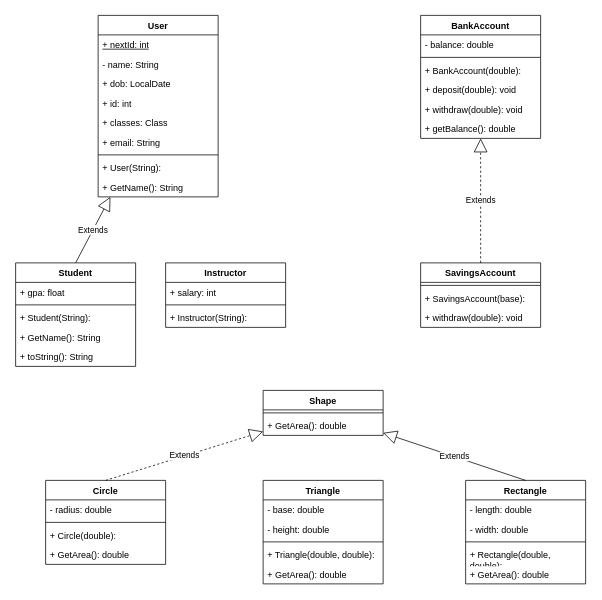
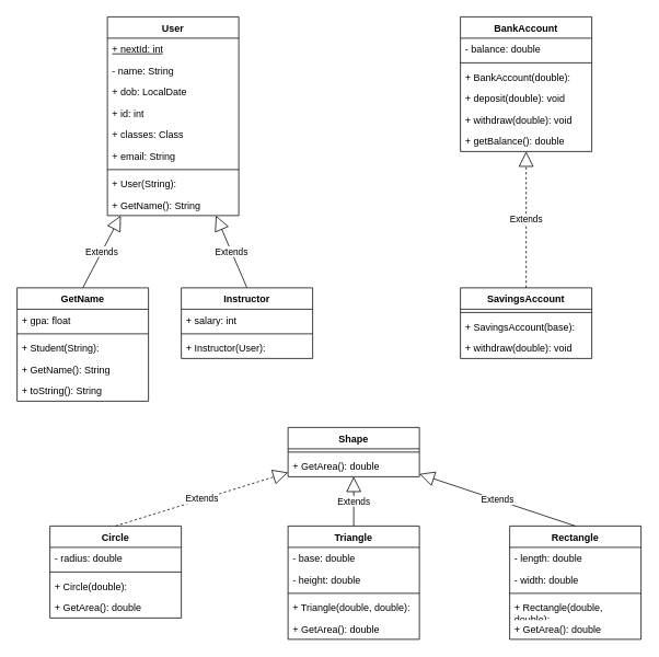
  <mxCell id="0" />
  <mxCell id="1" parent="0" />
  <mxCell id="2" value="User" style="swimlane;fontStyle=1;align=center;verticalAlign=top;childLayout=stackLayout;horizontal=1;startSize=26;horizontalStack=0;resizeParent=1;resizeParentMax=0;resizeLast=0;collapsible=1;marginBottom=0;whiteSpace=wrap;html=1;" vertex="1" parent="1"><mxGeometry x="130" y="20" width="160" height="242" as="geometry" /></mxCell>
  <mxCell id="3" value="&lt;u&gt;+ nextId: int&lt;/u&gt;" style="text;strokeColor=none;fillColor=none;align=left;verticalAlign=top;spacingLeft=4;spacingRight=4;overflow=hidden;rotatable=0;points=[[0,0.5],[1,0.5]];portConstraint=eastwest;whiteSpace=wrap;html=1;" vertex="1" parent="2"><mxGeometry y="26" width="160" height="26" as="geometry" /></mxCell>
  <mxCell id="4" value="- name: String" style="text;strokeColor=none;fillColor=none;align=left;verticalAlign=top;spacingLeft=4;spacingRight=4;overflow=hidden;rotatable=0;points=[[0,0.5],[1,0.5]];portConstraint=eastwest;whiteSpace=wrap;html=1;" vertex="1" parent="2"><mxGeometry y="52" width="160" height="26" as="geometry" /></mxCell>
  <mxCell id="5" value="+ dob: LocalDate" style="text;strokeColor=none;fillColor=none;align=left;verticalAlign=top;spacingLeft=4;spacingRight=4;overflow=hidden;rotatable=0;points=[[0,0.5],[1,0.5]];portConstraint=eastwest;whiteSpace=wrap;html=1;" vertex="1" parent="2"><mxGeometry y="78" width="160" height="26" as="geometry" /></mxCell>
  <mxCell id="6" value="+ id: int" style="text;strokeColor=none;fillColor=none;align=left;verticalAlign=top;spacingLeft=4;spacingRight=4;overflow=hidden;rotatable=0;points=[[0,0.5],[1,0.5]];portConstraint=eastwest;whiteSpace=wrap;html=1;" vertex="1" parent="2"><mxGeometry y="104" width="160" height="26" as="geometry" /></mxCell>
  <mxCell id="7" value="+ classes: Class" style="text;strokeColor=none;fillColor=none;align=left;verticalAlign=top;spacingLeft=4;spacingRight=4;overflow=hidden;rotatable=0;points=[[0,0.5],[1,0.5]];portConstraint=eastwest;whiteSpace=wrap;html=1;" vertex="1" parent="2"><mxGeometry y="130" width="160" height="26" as="geometry" /></mxCell>
  <mxCell id="8" value="+ email: String" style="text;strokeColor=none;fillColor=none;align=left;verticalAlign=top;spacingLeft=4;spacingRight=4;overflow=hidden;rotatable=0;points=[[0,0.5],[1,0.5]];portConstraint=eastwest;whiteSpace=wrap;html=1;" vertex="1" parent="2"><mxGeometry y="156" width="160" height="26" as="geometry" /></mxCell>
  <mxCell id="9" value="" style="line;strokeWidth=1;fillColor=none;align=left;verticalAlign=middle;spacingTop=-1;spacingLeft=3;spacingRight=3;rotatable=0;labelPosition=right;points=[];portConstraint=eastwest;strokeColor=inherit;" vertex="1" parent="2"><mxGeometry y="182" width="160" height="8" as="geometry" /></mxCell>
  <mxCell id="10" value="+ User(String):&amp;nbsp;" style="text;strokeColor=none;fillColor=none;align=left;verticalAlign=top;spacingLeft=4;spacingRight=4;overflow=hidden;rotatable=0;points=[[0,0.5],[1,0.5]];portConstraint=eastwest;whiteSpace=wrap;html=1;" vertex="1" parent="2"><mxGeometry y="190" width="160" height="26" as="geometry" /></mxCell>
  <mxCell id="11" value="+ GetName(): String&amp;nbsp;" style="text;strokeColor=none;fillColor=none;align=left;verticalAlign=top;spacingLeft=4;spacingRight=4;overflow=hidden;rotatable=0;points=[[0,0.5],[1,0.5]];portConstraint=eastwest;whiteSpace=wrap;html=1;" vertex="1" parent="2"><mxGeometry y="216" width="160" height="26" as="geometry" /></mxCell>
- <mxCell id="12" value="Student" style="swimlane;fontStyle=1;align=center;verticalAlign=top;childLayout=stackLayout;horizontal=1;startSize=26;horizontalStack=0;resizeParent=1;resizeParentMax=0;resizeLast=0;collapsible=1;marginBottom=0;whiteSpace=wrap;html=1;" vertex="1" parent="1"><mxGeometry x="20" y="350" width="160" height="138" as="geometry" /></mxCell>
+ <mxCell id="12" value="GetName" style="swimlane;fontStyle=1;align=center;verticalAlign=top;childLayout=stackLayout;horizontal=1;startSize=26;horizontalStack=0;resizeParent=1;resizeParentMax=0;resizeLast=0;collapsible=1;marginBottom=0;whiteSpace=wrap;html=1;" vertex="1" parent="1"><mxGeometry x="20" y="350" width="160" height="138" as="geometry" /></mxCell>
  <mxCell id="13" value="+ gpa: float" style="text;strokeColor=none;fillColor=none;align=left;verticalAlign=top;spacingLeft=4;spacingRight=4;overflow=hidden;rotatable=0;points=[[0,0.5],[1,0.5]];portConstraint=eastwest;whiteSpace=wrap;html=1;" vertex="1" parent="12"><mxGeometry y="26" width="160" height="26" as="geometry" /></mxCell>
  <mxCell id="14" value="" style="line;strokeWidth=1;fillColor=none;align=left;verticalAlign=middle;spacingTop=-1;spacingLeft=3;spacingRight=3;rotatable=0;labelPosition=right;points=[];portConstraint=eastwest;strokeColor=inherit;" vertex="1" parent="12"><mxGeometry y="52" width="160" height="8" as="geometry" /></mxCell>
  <mxCell id="15" value="+ Student(String):" style="text;strokeColor=none;fillColor=none;align=left;verticalAlign=top;spacingLeft=4;spacingRight=4;overflow=hidden;rotatable=0;points=[[0,0.5],[1,0.5]];portConstraint=eastwest;whiteSpace=wrap;html=1;" vertex="1" parent="12"><mxGeometry y="60" width="160" height="26" as="geometry" /></mxCell>
  <mxCell id="16" value="+ GetName(): String" style="text;strokeColor=none;fillColor=none;align=left;verticalAlign=top;spacingLeft=4;spacingRight=4;overflow=hidden;rotatable=0;points=[[0,0.5],[1,0.5]];portConstraint=eastwest;whiteSpace=wrap;html=1;" vertex="1" parent="12"><mxGeometry y="86" width="160" height="26" as="geometry" /></mxCell>
  <mxCell id="17" value="+ toString(): String" style="text;strokeColor=none;fillColor=none;align=left;verticalAlign=top;spacingLeft=4;spacingRight=4;overflow=hidden;rotatable=0;points=[[0,0.5],[1,0.5]];portConstraint=eastwest;whiteSpace=wrap;html=1;" vertex="1" parent="12"><mxGeometry y="112" width="160" height="26" as="geometry" /></mxCell>
  <mxCell id="18" value="Instructor" style="swimlane;fontStyle=1;align=center;verticalAlign=top;childLayout=stackLayout;horizontal=1;startSize=26;horizontalStack=0;resizeParent=1;resizeParentMax=0;resizeLast=0;collapsible=1;marginBottom=0;whiteSpace=wrap;html=1;" vertex="1" parent="1"><mxGeometry x="220" y="350" width="160" height="86" as="geometry" /></mxCell>
  <mxCell id="19" value="+ salary: int" style="text;strokeColor=none;fillColor=none;align=left;verticalAlign=top;spacingLeft=4;spacingRight=4;overflow=hidden;rotatable=0;points=[[0,0.5],[1,0.5]];portConstraint=eastwest;whiteSpace=wrap;html=1;" vertex="1" parent="18"><mxGeometry y="26" width="160" height="26" as="geometry" /></mxCell>
  <mxCell id="20" value="" style="line;strokeWidth=1;fillColor=none;align=left;verticalAlign=middle;spacingTop=-1;spacingLeft=3;spacingRight=3;rotatable=0;labelPosition=right;points=[];portConstraint=eastwest;strokeColor=inherit;" vertex="1" parent="18"><mxGeometry y="52" width="160" height="8" as="geometry" /></mxCell>
- <mxCell id="21" value="+ Instructor(String):&amp;nbsp;" style="text;strokeColor=none;fillColor=none;align=left;verticalAlign=top;spacingLeft=4;spacingRight=4;overflow=hidden;rotatable=0;points=[[0,0.5],[1,0.5]];portConstraint=eastwest;whiteSpace=wrap;html=1;" vertex="1" parent="18"><mxGeometry y="60" width="160" height="26" as="geometry" /></mxCell>
+ <mxCell id="21" value="+ Instructor(User):&amp;nbsp;" style="text;strokeColor=none;fillColor=none;align=left;verticalAlign=top;spacingLeft=4;spacingRight=4;overflow=hidden;rotatable=0;points=[[0,0.5],[1,0.5]];portConstraint=eastwest;whiteSpace=wrap;html=1;" vertex="1" parent="18"><mxGeometry y="60" width="160" height="26" as="geometry" /></mxCell>
  <mxCell id="22" value="BankAccount" style="swimlane;fontStyle=1;align=center;verticalAlign=top;childLayout=stackLayout;horizontal=1;startSize=26;horizontalStack=0;resizeParent=1;resizeParentMax=0;resizeLast=0;collapsible=1;marginBottom=0;whiteSpace=wrap;html=1;" vertex="1" parent="1"><mxGeometry x="560" y="20" width="160" height="164" as="geometry" /></mxCell>
  <mxCell id="23" value="- balance: double" style="text;strokeColor=none;fillColor=none;align=left;verticalAlign=top;spacingLeft=4;spacingRight=4;overflow=hidden;rotatable=0;points=[[0,0.5],[1,0.5]];portConstraint=eastwest;whiteSpace=wrap;html=1;" vertex="1" parent="22"><mxGeometry y="26" width="160" height="26" as="geometry" /></mxCell>
  <mxCell id="24" value="" style="line;strokeWidth=1;fillColor=none;align=left;verticalAlign=middle;spacingTop=-1;spacingLeft=3;spacingRight=3;rotatable=0;labelPosition=right;points=[];portConstraint=eastwest;strokeColor=inherit;" vertex="1" parent="22"><mxGeometry y="52" width="160" height="8" as="geometry" /></mxCell>
  <mxCell id="25" value="+ BankAccount(double):" style="text;strokeColor=none;fillColor=none;align=left;verticalAlign=top;spacingLeft=4;spacingRight=4;overflow=hidden;rotatable=0;points=[[0,0.5],[1,0.5]];portConstraint=eastwest;whiteSpace=wrap;html=1;" vertex="1" parent="22"><mxGeometry y="60" width="160" height="26" as="geometry" /></mxCell>
  <mxCell id="26" value="+ deposit(double): void" style="text;strokeColor=none;fillColor=none;align=left;verticalAlign=top;spacingLeft=4;spacingRight=4;overflow=hidden;rotatable=0;points=[[0,0.5],[1,0.5]];portConstraint=eastwest;whiteSpace=wrap;html=1;" vertex="1" parent="22"><mxGeometry y="86" width="160" height="26" as="geometry" /></mxCell>
  <mxCell id="27" value="+ withdraw(double): void" style="text;strokeColor=none;fillColor=none;align=left;verticalAlign=top;spacingLeft=4;spacingRight=4;overflow=hidden;rotatable=0;points=[[0,0.5],[1,0.5]];portConstraint=eastwest;whiteSpace=wrap;html=1;" vertex="1" parent="22"><mxGeometry y="112" width="160" height="26" as="geometry" /></mxCell>
  <mxCell id="28" value="+ getBalance(): double" style="text;strokeColor=none;fillColor=none;align=left;verticalAlign=top;spacingLeft=4;spacingRight=4;overflow=hidden;rotatable=0;points=[[0,0.5],[1,0.5]];portConstraint=eastwest;whiteSpace=wrap;html=1;" vertex="1" parent="22"><mxGeometry y="138" width="160" height="26" as="geometry" /></mxCell>
  <mxCell id="29" value="Circle" style="swimlane;fontStyle=1;align=center;verticalAlign=top;childLayout=stackLayout;horizontal=1;startSize=26;horizontalStack=0;resizeParent=1;resizeParentMax=0;resizeLast=0;collapsible=1;marginBottom=0;whiteSpace=wrap;html=1;" vertex="1" parent="1"><mxGeometry x="60" y="640" width="160" height="112" as="geometry" /></mxCell>
  <mxCell id="30" value="- radius: double" style="text;strokeColor=none;fillColor=none;align=left;verticalAlign=top;spacingLeft=4;spacingRight=4;overflow=hidden;rotatable=0;points=[[0,0.5],[1,0.5]];portConstraint=eastwest;whiteSpace=wrap;html=1;" vertex="1" parent="29"><mxGeometry y="26" width="160" height="26" as="geometry" /></mxCell>
  <mxCell id="31" value="" style="line;strokeWidth=1;fillColor=none;align=left;verticalAlign=middle;spacingTop=-1;spacingLeft=3;spacingRight=3;rotatable=0;labelPosition=right;points=[];portConstraint=eastwest;strokeColor=inherit;" vertex="1" parent="29"><mxGeometry y="52" width="160" height="8" as="geometry" /></mxCell>
  <mxCell id="32" value="+ Circle(double):" style="text;strokeColor=none;fillColor=none;align=left;verticalAlign=top;spacingLeft=4;spacingRight=4;overflow=hidden;rotatable=0;points=[[0,0.5],[1,0.5]];portConstraint=eastwest;whiteSpace=wrap;html=1;" vertex="1" parent="29"><mxGeometry y="60" width="160" height="26" as="geometry" /></mxCell>
  <mxCell id="33" value="+ GetArea(): double" style="text;strokeColor=none;fillColor=none;align=left;verticalAlign=top;spacingLeft=4;spacingRight=4;overflow=hidden;rotatable=0;points=[[0,0.5],[1,0.5]];portConstraint=eastwest;whiteSpace=wrap;html=1;" vertex="1" parent="29"><mxGeometry y="86" width="160" height="26" as="geometry" /></mxCell>
  <mxCell id="34" value="Rectangle" style="swimlane;fontStyle=1;align=center;verticalAlign=top;childLayout=stackLayout;horizontal=1;startSize=26;horizontalStack=0;resizeParent=1;resizeParentMax=0;resizeLast=0;collapsible=1;marginBottom=0;whiteSpace=wrap;html=1;" vertex="1" parent="1"><mxGeometry x="620" y="640" width="160" height="138" as="geometry" /></mxCell>
  <mxCell id="35" value="- length: double" style="text;strokeColor=none;fillColor=none;align=left;verticalAlign=top;spacingLeft=4;spacingRight=4;overflow=hidden;rotatable=0;points=[[0,0.5],[1,0.5]];portConstraint=eastwest;whiteSpace=wrap;html=1;" vertex="1" parent="34"><mxGeometry y="26" width="160" height="26" as="geometry" /></mxCell>
  <mxCell id="36" value="- width: double" style="text;strokeColor=none;fillColor=none;align=left;verticalAlign=top;spacingLeft=4;spacingRight=4;overflow=hidden;rotatable=0;points=[[0,0.5],[1,0.5]];portConstraint=eastwest;whiteSpace=wrap;html=1;" vertex="1" parent="34"><mxGeometry y="52" width="160" height="26" as="geometry" /></mxCell>
  <mxCell id="37" value="" style="line;strokeWidth=1;fillColor=none;align=left;verticalAlign=middle;spacingTop=-1;spacingLeft=3;spacingRight=3;rotatable=0;labelPosition=right;points=[];portConstraint=eastwest;strokeColor=inherit;" vertex="1" parent="34"><mxGeometry y="78" width="160" height="8" as="geometry" /></mxCell>
  <mxCell id="38" value="+ Rectangle(double, double):&amp;nbsp;" style="text;strokeColor=none;fillColor=none;align=left;verticalAlign=top;spacingLeft=4;spacingRight=4;overflow=hidden;rotatable=0;points=[[0,0.5],[1,0.5]];portConstraint=eastwest;whiteSpace=wrap;html=1;" vertex="1" parent="34"><mxGeometry y="86" width="160" height="26" as="geometry" /></mxCell>
  <mxCell id="39" value="+ GetArea(): double&amp;nbsp;" style="text;strokeColor=none;fillColor=none;align=left;verticalAlign=top;spacingLeft=4;spacingRight=4;overflow=hidden;rotatable=0;points=[[0,0.5],[1,0.5]];portConstraint=eastwest;whiteSpace=wrap;html=1;" vertex="1" parent="34"><mxGeometry y="112" width="160" height="26" as="geometry" /></mxCell>
  <mxCell id="40" value="SavingsAccount" style="swimlane;fontStyle=1;align=center;verticalAlign=top;childLayout=stackLayout;horizontal=1;startSize=26;horizontalStack=0;resizeParent=1;resizeParentMax=0;resizeLast=0;collapsible=1;marginBottom=0;whiteSpace=wrap;html=1;" vertex="1" parent="1"><mxGeometry x="560" y="350" width="160" height="86" as="geometry" /></mxCell>
  <mxCell id="41" value="" style="line;strokeWidth=1;fillColor=none;align=left;verticalAlign=middle;spacingTop=-1;spacingLeft=3;spacingRight=3;rotatable=0;labelPosition=right;points=[];portConstraint=eastwest;strokeColor=inherit;" vertex="1" parent="40"><mxGeometry y="26" width="160" height="8" as="geometry" /></mxCell>
  <mxCell id="42" value="+ SavingsAccount(base):" style="text;strokeColor=none;fillColor=none;align=left;verticalAlign=top;spacingLeft=4;spacingRight=4;overflow=hidden;rotatable=0;points=[[0,0.5],[1,0.5]];portConstraint=eastwest;whiteSpace=wrap;html=1;" vertex="1" parent="40"><mxGeometry y="34" width="160" height="26" as="geometry" /></mxCell>
  <mxCell id="43" value="+ withdraw(double): void" style="text;strokeColor=none;fillColor=none;align=left;verticalAlign=top;spacingLeft=4;spacingRight=4;overflow=hidden;rotatable=0;points=[[0,0.5],[1,0.5]];portConstraint=eastwest;whiteSpace=wrap;html=1;" vertex="1" parent="40"><mxGeometry y="60" width="160" height="26" as="geometry" /></mxCell>
  <mxCell id="44" value="Shape" style="swimlane;fontStyle=1;align=center;verticalAlign=top;childLayout=stackLayout;horizontal=1;startSize=26;horizontalStack=0;resizeParent=1;resizeParentMax=0;resizeLast=0;collapsible=1;marginBottom=0;whiteSpace=wrap;html=1;" vertex="1" parent="1"><mxGeometry x="350" y="520" width="160" height="60" as="geometry" /></mxCell>
  <mxCell id="45" value="" style="line;strokeWidth=1;fillColor=none;align=left;verticalAlign=middle;spacingTop=-1;spacingLeft=3;spacingRight=3;rotatable=0;labelPosition=right;points=[];portConstraint=eastwest;strokeColor=inherit;" vertex="1" parent="44"><mxGeometry y="26" width="160" height="8" as="geometry" /></mxCell>
  <mxCell id="46" value="+ GetArea(): double" style="text;strokeColor=none;fillColor=none;align=left;verticalAlign=top;spacingLeft=4;spacingRight=4;overflow=hidden;rotatable=0;points=[[0,0.5],[1,0.5]];portConstraint=eastwest;whiteSpace=wrap;html=1;" vertex="1" parent="44"><mxGeometry y="34" width="160" height="26" as="geometry" /></mxCell>
  <mxCell id="47" value="Triangle" style="swimlane;fontStyle=1;align=center;verticalAlign=top;childLayout=stackLayout;horizontal=1;startSize=26;horizontalStack=0;resizeParent=1;resizeParentMax=0;resizeLast=0;collapsible=1;marginBottom=0;whiteSpace=wrap;html=1;" vertex="1" parent="1"><mxGeometry x="350" y="640" width="160" height="138" as="geometry" /></mxCell>
  <mxCell id="48" value="- base: double" style="text;strokeColor=none;fillColor=none;align=left;verticalAlign=top;spacingLeft=4;spacingRight=4;overflow=hidden;rotatable=0;points=[[0,0.5],[1,0.5]];portConstraint=eastwest;whiteSpace=wrap;html=1;" vertex="1" parent="47"><mxGeometry y="26" width="160" height="26" as="geometry" /></mxCell>
  <mxCell id="49" value="- height: double" style="text;strokeColor=none;fillColor=none;align=left;verticalAlign=top;spacingLeft=4;spacingRight=4;overflow=hidden;rotatable=0;points=[[0,0.5],[1,0.5]];portConstraint=eastwest;whiteSpace=wrap;html=1;" vertex="1" parent="47"><mxGeometry y="52" width="160" height="26" as="geometry" /></mxCell>
  <mxCell id="50" value="" style="line;strokeWidth=1;fillColor=none;align=left;verticalAlign=middle;spacingTop=-1;spacingLeft=3;spacingRight=3;rotatable=0;labelPosition=right;points=[];portConstraint=eastwest;strokeColor=inherit;" vertex="1" parent="47"><mxGeometry y="78" width="160" height="8" as="geometry" /></mxCell>
  <mxCell id="51" value="+ Triangle(double, double):" style="text;strokeColor=none;fillColor=none;align=left;verticalAlign=top;spacingLeft=4;spacingRight=4;overflow=hidden;rotatable=0;points=[[0,0.5],[1,0.5]];portConstraint=eastwest;whiteSpace=wrap;html=1;" vertex="1" parent="47"><mxGeometry y="86" width="160" height="26" as="geometry" /></mxCell>
  <mxCell id="52" value="+ GetArea(): double" style="text;strokeColor=none;fillColor=none;align=left;verticalAlign=top;spacingLeft=4;spacingRight=4;overflow=hidden;rotatable=0;points=[[0,0.5],[1,0.5]];portConstraint=eastwest;whiteSpace=wrap;html=1;" vertex="1" parent="47"><mxGeometry y="112" width="160" height="26" as="geometry" /></mxCell>
  <mxCell id="53" value="Extends" style="endArrow=block;endSize=16;endFill=0;html=1;rounded=0;exitX=0.5;exitY=0;exitDx=0;exitDy=0;" edge="1" parent="1" source="12" target="2"><mxGeometry width="160" relative="1" as="geometry"><mxPoint x="320" y="490" as="sourcePoint" /><mxPoint x="480" y="490" as="targetPoint" /></mxGeometry></mxCell>
+ <mxCell id="54" value="Extends" style="endArrow=block;endSize=16;endFill=0;html=1;rounded=0;exitX=0.5;exitY=0;exitDx=0;exitDy=0;" edge="1" parent="1" source="18" target="2"><mxGeometry width="160" relative="1" as="geometry"><mxPoint x="110" y="360" as="sourcePoint" /><mxPoint x="210" y="260" as="targetPoint" /></mxGeometry></mxCell>
  <mxCell id="55" value="Extends" style="endArrow=block;endSize=16;endFill=0;html=1;rounded=0;exitX=0.5;exitY=0;exitDx=0;exitDy=0;dashed=1;" edge="1" parent="1" source="40" target="22"><mxGeometry width="160" relative="1" as="geometry"><mxPoint x="648" y="308" as="sourcePoint" /><mxPoint x="610" y="220" as="targetPoint" /></mxGeometry></mxCell>
  <mxCell id="56" value="Extends" style="endArrow=block;endSize=16;endFill=0;html=1;rounded=0;exitX=0.5;exitY=0;exitDx=0;exitDy=0;dashed=1;" edge="1" parent="1" source="29" target="44"><mxGeometry width="160" relative="1" as="geometry"><mxPoint x="240" y="746" as="sourcePoint" /><mxPoint x="240" y="580" as="targetPoint" /></mxGeometry></mxCell>
  <mxCell id="57" value="Extends" style="endArrow=block;endSize=16;endFill=0;html=1;rounded=0;exitX=0.5;exitY=0;exitDx=0;exitDy=0;" edge="1" parent="1" source="34" target="44"><mxGeometry width="160" relative="1" as="geometry"><mxPoint x="150" y="650" as="sourcePoint" /><mxPoint x="360" y="585" as="targetPoint" /></mxGeometry></mxCell>
+ <mxCell id="58" value="Extends" style="endArrow=block;endSize=16;endFill=0;html=1;rounded=0;exitX=0.5;exitY=0;exitDx=0;exitDy=0;" edge="1" parent="1" source="47" target="44"><mxGeometry width="160" relative="1" as="geometry"><mxPoint x="430" y="630" as="sourcePoint" /><mxPoint x="370" y="595" as="targetPoint" /></mxGeometry></mxCell>
